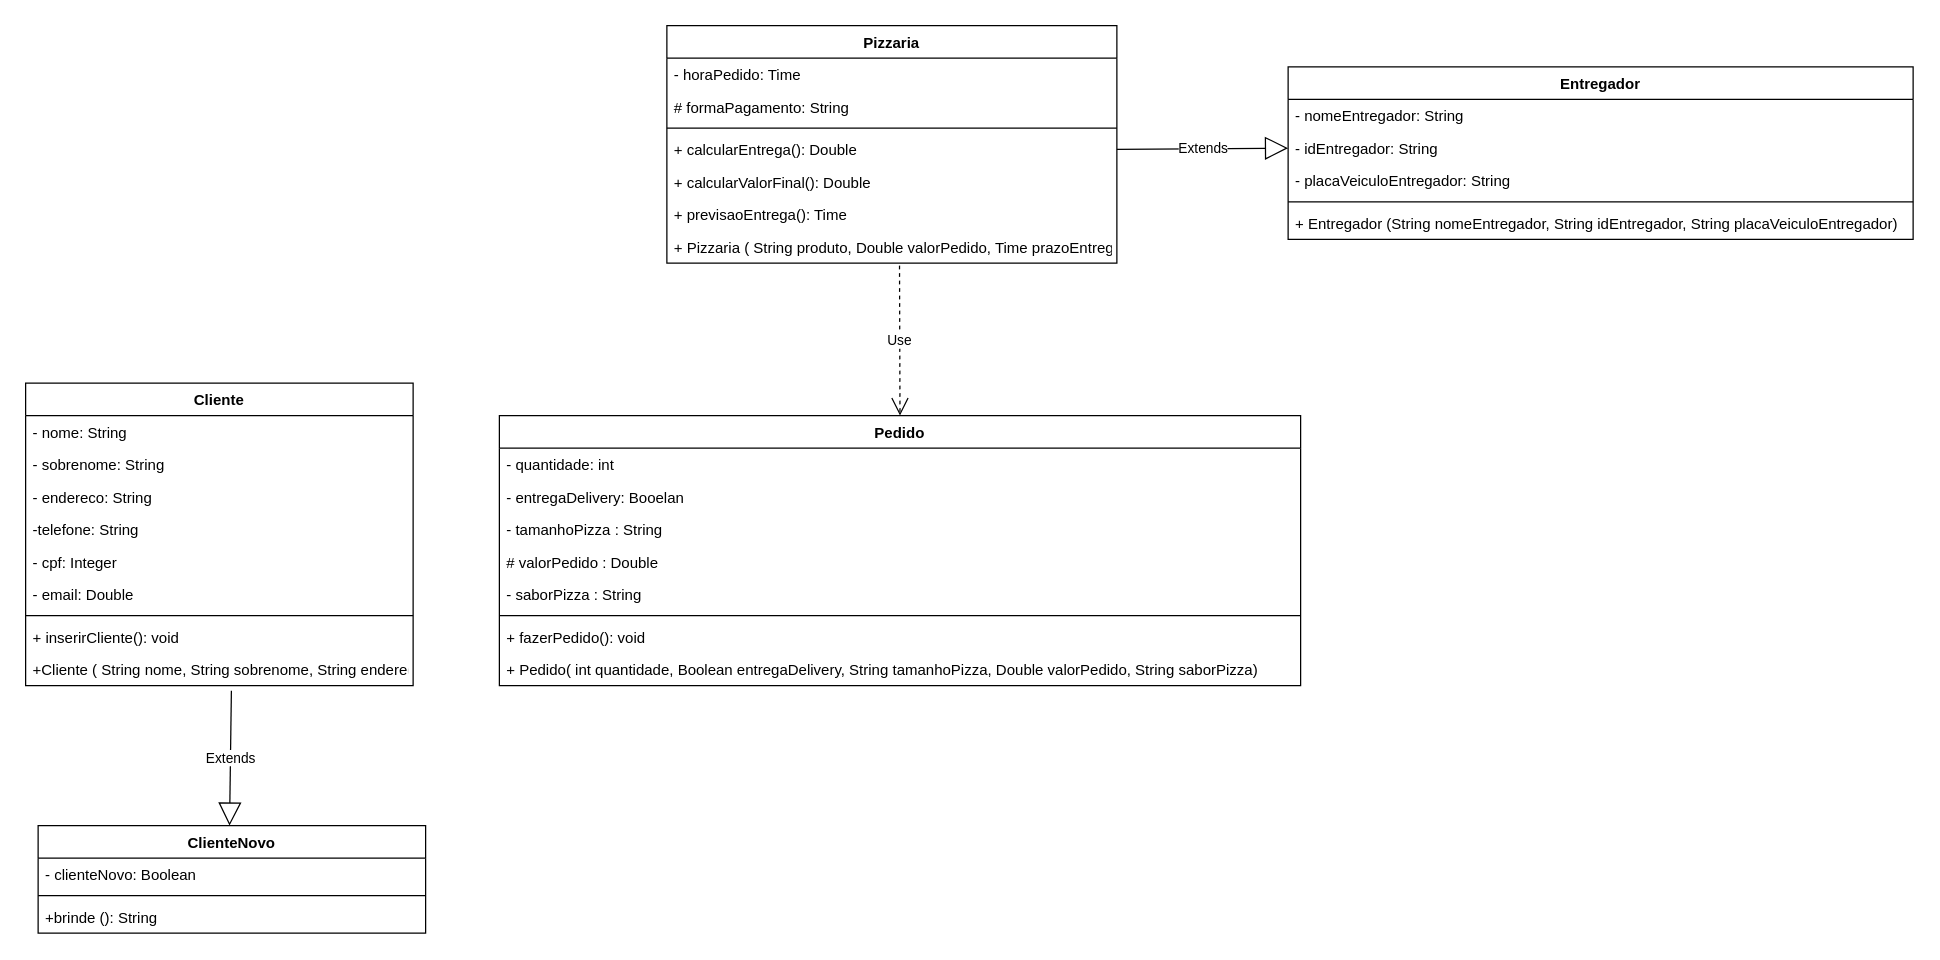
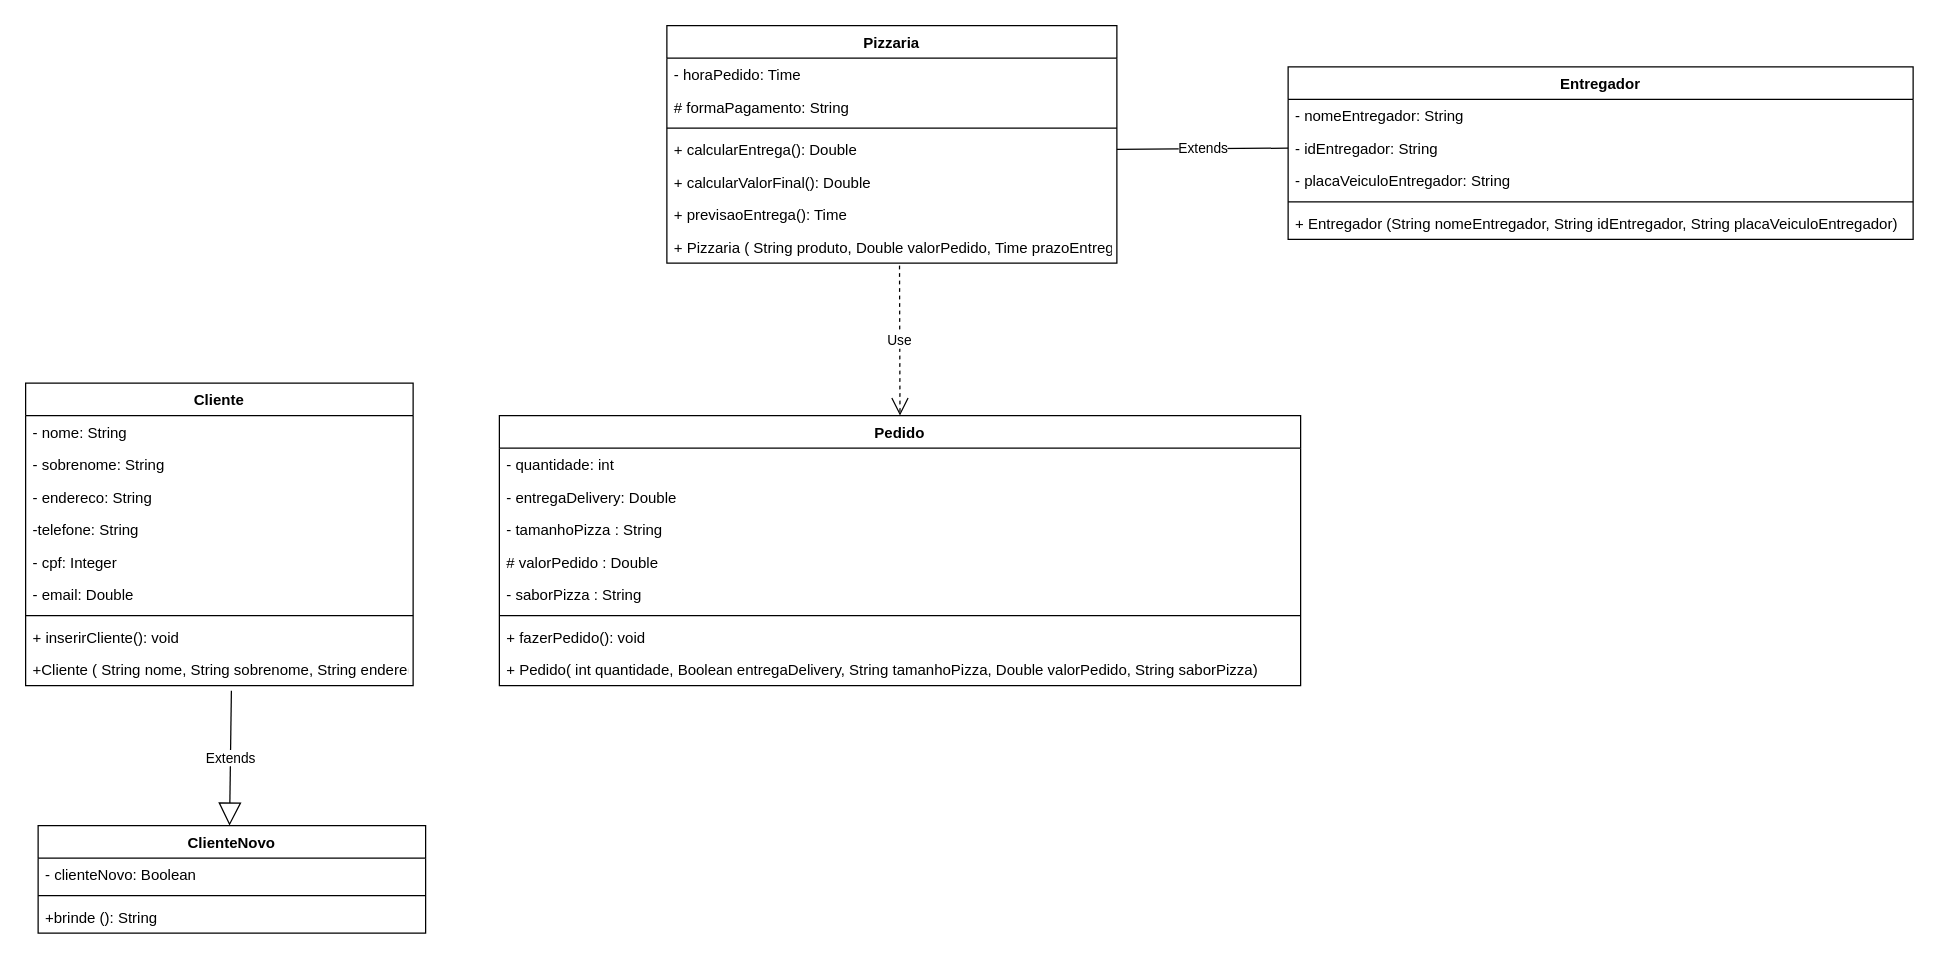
  <mxCell id="0" />
  <mxCell id="1" parent="0" />
  <mxCell id="2" value="Pedido" style="swimlane;fontStyle=1;align=center;verticalAlign=top;childLayout=stackLayout;horizontal=1;startSize=26;horizontalStack=0;resizeParent=1;resizeParentMax=0;resizeLast=0;collapsible=1;marginBottom=0;" parent="1" vertex="1"><mxGeometry x="399" y="332" width="641" height="216" as="geometry" /></mxCell>
  <mxCell id="3" value="- quantidade: int" style="text;strokeColor=none;fillColor=none;align=left;verticalAlign=top;spacingLeft=4;spacingRight=4;overflow=hidden;rotatable=0;points=[[0,0.5],[1,0.5]];portConstraint=eastwest;" parent="2" vertex="1"><mxGeometry y="26" width="641" height="26" as="geometry" /></mxCell>
- <mxCell id="4" value="- entregaDelivery: Booelan" style="text;strokeColor=none;fillColor=none;align=left;verticalAlign=top;spacingLeft=4;spacingRight=4;overflow=hidden;rotatable=0;points=[[0,0.5],[1,0.5]];portConstraint=eastwest;" parent="2" vertex="1"><mxGeometry y="52" width="641" height="26" as="geometry" /></mxCell>
+ <mxCell id="4" value="- entregaDelivery: Double" style="text;strokeColor=none;fillColor=none;align=left;verticalAlign=top;spacingLeft=4;spacingRight=4;overflow=hidden;rotatable=0;points=[[0,0.5],[1,0.5]];portConstraint=eastwest;" parent="2" vertex="1"><mxGeometry y="52" width="641" height="26" as="geometry" /></mxCell>
  <mxCell id="5" value="- tamanhoPizza : String" style="text;strokeColor=none;fillColor=none;align=left;verticalAlign=top;spacingLeft=4;spacingRight=4;overflow=hidden;rotatable=0;points=[[0,0.5],[1,0.5]];portConstraint=eastwest;" parent="2" vertex="1"><mxGeometry y="78" width="641" height="26" as="geometry" /></mxCell>
  <mxCell id="6" value="# valorPedido : Double" style="text;strokeColor=none;fillColor=none;align=left;verticalAlign=top;spacingLeft=4;spacingRight=4;overflow=hidden;rotatable=0;points=[[0,0.5],[1,0.5]];portConstraint=eastwest;" parent="2" vertex="1"><mxGeometry y="104" width="641" height="26" as="geometry" /></mxCell>
  <mxCell id="7" value="- saborPizza : String" style="text;strokeColor=none;fillColor=none;align=left;verticalAlign=top;spacingLeft=4;spacingRight=4;overflow=hidden;rotatable=0;points=[[0,0.5],[1,0.5]];portConstraint=eastwest;" parent="2" vertex="1"><mxGeometry y="130" width="641" height="26" as="geometry" /></mxCell>
  <mxCell id="8" value="" style="line;strokeWidth=1;fillColor=none;align=left;verticalAlign=middle;spacingTop=-1;spacingLeft=3;spacingRight=3;rotatable=0;labelPosition=right;points=[];portConstraint=eastwest;" parent="2" vertex="1"><mxGeometry y="156" width="641" height="8" as="geometry" /></mxCell>
  <mxCell id="9" value="+ fazerPedido(): void" style="text;strokeColor=none;fillColor=none;align=left;verticalAlign=top;spacingLeft=4;spacingRight=4;overflow=hidden;rotatable=0;points=[[0,0.5],[1,0.5]];portConstraint=eastwest;" vertex="1" parent="2"><mxGeometry y="164" width="641" height="26" as="geometry" /></mxCell>
  <mxCell id="10" value="+ Pedido( int quantidade, Boolean entregaDelivery, String tamanhoPizza, Double valorPedido, String saborPizza)" style="text;strokeColor=none;fillColor=none;align=left;verticalAlign=top;spacingLeft=4;spacingRight=4;overflow=hidden;rotatable=0;points=[[0,0.5],[1,0.5]];portConstraint=eastwest;" vertex="1" parent="2"><mxGeometry y="190" width="641" height="26" as="geometry" /></mxCell>
  <mxCell id="11" value="Cliente" style="swimlane;fontStyle=1;align=center;verticalAlign=top;childLayout=stackLayout;horizontal=1;startSize=26;horizontalStack=0;resizeParent=1;resizeParentMax=0;resizeLast=0;collapsible=1;marginBottom=0;" parent="1" vertex="1"><mxGeometry x="20" y="306" width="310" height="242" as="geometry" /></mxCell>
  <mxCell id="12" value="- nome: String" style="text;strokeColor=none;fillColor=none;align=left;verticalAlign=top;spacingLeft=4;spacingRight=4;overflow=hidden;rotatable=0;points=[[0,0.5],[1,0.5]];portConstraint=eastwest;" parent="11" vertex="1"><mxGeometry y="26" width="310" height="26" as="geometry" /></mxCell>
  <mxCell id="13" value="- sobrenome: String" style="text;strokeColor=none;fillColor=none;align=left;verticalAlign=top;spacingLeft=4;spacingRight=4;overflow=hidden;rotatable=0;points=[[0,0.5],[1,0.5]];portConstraint=eastwest;" parent="11" vertex="1"><mxGeometry y="52" width="310" height="26" as="geometry" /></mxCell>
  <mxCell id="14" value="- endereco: String" style="text;strokeColor=none;fillColor=none;align=left;verticalAlign=top;spacingLeft=4;spacingRight=4;overflow=hidden;rotatable=0;points=[[0,0.5],[1,0.5]];portConstraint=eastwest;" parent="11" vertex="1"><mxGeometry y="78" width="310" height="26" as="geometry" /></mxCell>
  <mxCell id="15" value="-telefone: String" style="text;strokeColor=none;fillColor=none;align=left;verticalAlign=top;spacingLeft=4;spacingRight=4;overflow=hidden;rotatable=0;points=[[0,0.5],[1,0.5]];portConstraint=eastwest;" parent="11" vertex="1"><mxGeometry y="104" width="310" height="26" as="geometry" /></mxCell>
  <mxCell id="16" value="- cpf: Integer " style="text;strokeColor=none;fillColor=none;align=left;verticalAlign=top;spacingLeft=4;spacingRight=4;overflow=hidden;rotatable=0;points=[[0,0.5],[1,0.5]];portConstraint=eastwest;" parent="11" vertex="1"><mxGeometry y="130" width="310" height="26" as="geometry" /></mxCell>
  <mxCell id="17" value="- email: Double" style="text;strokeColor=none;fillColor=none;align=left;verticalAlign=top;spacingLeft=4;spacingRight=4;overflow=hidden;rotatable=0;points=[[0,0.5],[1,0.5]];portConstraint=eastwest;" parent="11" vertex="1"><mxGeometry y="156" width="310" height="26" as="geometry" /></mxCell>
  <mxCell id="18" value="" style="line;strokeWidth=1;fillColor=none;align=left;verticalAlign=middle;spacingTop=-1;spacingLeft=3;spacingRight=3;rotatable=0;labelPosition=right;points=[];portConstraint=eastwest;" parent="11" vertex="1"><mxGeometry y="182" width="310" height="8" as="geometry" /></mxCell>
  <mxCell id="19" value="+ inserirCliente(): void" style="text;strokeColor=none;fillColor=none;align=left;verticalAlign=top;spacingLeft=4;spacingRight=4;overflow=hidden;rotatable=0;points=[[0,0.5],[1,0.5]];portConstraint=eastwest;" parent="11" vertex="1"><mxGeometry y="190" width="310" height="26" as="geometry" /></mxCell>
  <mxCell id="20" value="+Cliente ( String nome, String sobrenome, String endereco, String telefone, Integer cpf, String email)" style="text;strokeColor=none;fillColor=none;align=left;verticalAlign=top;spacingLeft=4;spacingRight=4;overflow=hidden;rotatable=0;points=[[0,0.5],[1,0.5]];portConstraint=eastwest;" vertex="1" parent="11"><mxGeometry y="216" width="310" height="26" as="geometry" /></mxCell>
  <mxCell id="21" value="Pizzaria" style="swimlane;fontStyle=1;align=center;verticalAlign=top;childLayout=stackLayout;horizontal=1;startSize=26;horizontalStack=0;resizeParent=1;resizeParentMax=0;resizeLast=0;collapsible=1;marginBottom=0;" parent="1" vertex="1"><mxGeometry x="533" y="20" width="360" height="190" as="geometry" /></mxCell>
  <mxCell id="22" value="- horaPedido: Time" style="text;strokeColor=none;fillColor=none;align=left;verticalAlign=top;spacingLeft=4;spacingRight=4;overflow=hidden;rotatable=0;points=[[0,0.5],[1,0.5]];portConstraint=eastwest;" parent="21" vertex="1"><mxGeometry y="26" width="360" height="26" as="geometry" /></mxCell>
  <mxCell id="23" value="# formaPagamento: String" style="text;strokeColor=none;fillColor=none;align=left;verticalAlign=top;spacingLeft=4;spacingRight=4;overflow=hidden;rotatable=0;points=[[0,0.5],[1,0.5]];portConstraint=eastwest;" parent="21" vertex="1"><mxGeometry y="52" width="360" height="26" as="geometry" /></mxCell>
  <mxCell id="24" value="" style="line;strokeWidth=1;fillColor=none;align=left;verticalAlign=middle;spacingTop=-1;spacingLeft=3;spacingRight=3;rotatable=0;labelPosition=right;points=[];portConstraint=eastwest;" parent="21" vertex="1"><mxGeometry y="78" width="360" height="8" as="geometry" /></mxCell>
  <mxCell id="25" value="+ calcularEntrega(): Double" style="text;strokeColor=none;fillColor=none;align=left;verticalAlign=top;spacingLeft=4;spacingRight=4;overflow=hidden;rotatable=0;points=[[0,0.5],[1,0.5]];portConstraint=eastwest;" parent="21" vertex="1"><mxGeometry y="86" width="360" height="26" as="geometry" /></mxCell>
  <mxCell id="26" value="+ calcularValorFinal(): Double" style="text;strokeColor=none;fillColor=none;align=left;verticalAlign=top;spacingLeft=4;spacingRight=4;overflow=hidden;rotatable=0;points=[[0,0.5],[1,0.5]];portConstraint=eastwest;" parent="21" vertex="1"><mxGeometry y="112" width="360" height="26" as="geometry" /></mxCell>
  <mxCell id="27" value="+ previsaoEntrega(): Time" style="text;strokeColor=none;fillColor=none;align=left;verticalAlign=top;spacingLeft=4;spacingRight=4;overflow=hidden;rotatable=0;points=[[0,0.5],[1,0.5]];portConstraint=eastwest;" vertex="1" parent="21"><mxGeometry y="138" width="360" height="26" as="geometry" /></mxCell>
  <mxCell id="28" value="+ Pizzaria ( String produto, Double valorPedido, Time prazoEntrega) : void" style="text;strokeColor=none;fillColor=none;align=left;verticalAlign=top;spacingLeft=4;spacingRight=4;overflow=hidden;rotatable=0;points=[[0,0.5],[1,0.5]];portConstraint=eastwest;" parent="21" vertex="1"><mxGeometry y="164" width="360" height="26" as="geometry" /></mxCell>
  <mxCell id="29" value="Entregador" style="swimlane;fontStyle=1;align=center;verticalAlign=top;childLayout=stackLayout;horizontal=1;startSize=26;horizontalStack=0;resizeParent=1;resizeParentMax=0;resizeLast=0;collapsible=1;marginBottom=0;" parent="1" vertex="1"><mxGeometry x="1030" y="53" width="500" height="138" as="geometry" /></mxCell>
  <mxCell id="30" value="- nomeEntregador: String" style="text;strokeColor=none;fillColor=none;align=left;verticalAlign=top;spacingLeft=4;spacingRight=4;overflow=hidden;rotatable=0;points=[[0,0.5],[1,0.5]];portConstraint=eastwest;" parent="29" vertex="1"><mxGeometry y="26" width="500" height="26" as="geometry" /></mxCell>
  <mxCell id="31" value="- idEntregador: String" style="text;strokeColor=none;fillColor=none;align=left;verticalAlign=top;spacingLeft=4;spacingRight=4;overflow=hidden;rotatable=0;points=[[0,0.5],[1,0.5]];portConstraint=eastwest;" parent="29" vertex="1"><mxGeometry y="52" width="500" height="26" as="geometry" /></mxCell>
  <mxCell id="32" value="- placaVeiculoEntregador: String " style="text;strokeColor=none;fillColor=none;align=left;verticalAlign=top;spacingLeft=4;spacingRight=4;overflow=hidden;rotatable=0;points=[[0,0.5],[1,0.5]];portConstraint=eastwest;" parent="29" vertex="1"><mxGeometry y="78" width="500" height="26" as="geometry" /></mxCell>
  <mxCell id="33" value="" style="line;strokeWidth=1;fillColor=none;align=left;verticalAlign=middle;spacingTop=-1;spacingLeft=3;spacingRight=3;rotatable=0;labelPosition=right;points=[];portConstraint=eastwest;" parent="29" vertex="1"><mxGeometry y="104" width="500" height="8" as="geometry" /></mxCell>
  <mxCell id="34" value="+ Entregador (String nomeEntregador, String idEntregador, String placaVeiculoEntregador)" style="text;strokeColor=none;fillColor=none;align=left;verticalAlign=top;spacingLeft=4;spacingRight=4;overflow=hidden;rotatable=0;points=[[0,0.5],[1,0.5]];portConstraint=eastwest;" parent="29" vertex="1"><mxGeometry y="112" width="500" height="26" as="geometry" /></mxCell>
- <mxCell id="35" value="Extends" style="endArrow=block;endSize=16;endFill=0;html=1;rounded=0;entryX=0;entryY=0.5;entryDx=0;entryDy=0;exitX=1;exitY=0.5;exitDx=0;exitDy=0;" parent="1" source="25" target="31" edge="1"><mxGeometry width="160" relative="1" as="geometry"><mxPoint x="830" y="101" as="sourcePoint" /><mxPoint x="790" y="270" as="targetPoint" /><Array as="points" /></mxGeometry></mxCell>
+ <mxCell id="35" value="Extends" style="endArrow=none;endSize=16;endFill=0;html=1;rounded=0;entryX=0;entryY=0.5;entryDx=0;entryDy=0;exitX=1;exitY=0.5;exitDx=0;exitDy=0;" parent="1" source="25" target="31" edge="1"><mxGeometry width="160" relative="1" as="geometry"><mxPoint x="830" y="101" as="sourcePoint" /><mxPoint x="790" y="270" as="targetPoint" /><Array as="points" /></mxGeometry></mxCell>
  <mxCell id="36" value="Use" style="endArrow=open;endSize=12;dashed=1;html=1;rounded=0;exitX=0.517;exitY=1.077;exitDx=0;exitDy=0;exitPerimeter=0;entryX=0.5;entryY=0;entryDx=0;entryDy=0;" parent="1" source="28" target="2" edge="1"><mxGeometry width="160" relative="1" as="geometry"><mxPoint x="630" y="280" as="sourcePoint" /><mxPoint x="790" y="280" as="targetPoint" /></mxGeometry></mxCell>
  <mxCell id="37" value="Extends" style="endArrow=block;endSize=16;endFill=0;html=1;rounded=0;entryX=0.494;entryY=0;entryDx=0;entryDy=0;entryPerimeter=0;exitX=0.531;exitY=1.159;exitDx=0;exitDy=0;exitPerimeter=0;" parent="1" source="20" target="38" edge="1"><mxGeometry width="160" relative="1" as="geometry"><mxPoint x="183" y="570" as="sourcePoint" /><mxPoint x="183.06" y="654.96" as="targetPoint" /></mxGeometry></mxCell>
  <mxCell id="38" value="ClienteNovo" style="swimlane;fontStyle=1;align=center;verticalAlign=top;childLayout=stackLayout;horizontal=1;startSize=26;horizontalStack=0;resizeParent=1;resizeParentMax=0;resizeLast=0;collapsible=1;marginBottom=0;" vertex="1" parent="1"><mxGeometry x="30" y="660" width="310" height="86" as="geometry" /></mxCell>
  <mxCell id="39" value="- clienteNovo: Boolean" style="text;strokeColor=none;fillColor=none;align=left;verticalAlign=top;spacingLeft=4;spacingRight=4;overflow=hidden;rotatable=0;points=[[0,0.5],[1,0.5]];portConstraint=eastwest;" vertex="1" parent="38"><mxGeometry y="26" width="310" height="26" as="geometry" /></mxCell>
  <mxCell id="40" value="" style="line;strokeWidth=1;fillColor=none;align=left;verticalAlign=middle;spacingTop=-1;spacingLeft=3;spacingRight=3;rotatable=0;labelPosition=right;points=[];portConstraint=eastwest;" vertex="1" parent="38"><mxGeometry y="52" width="310" height="8" as="geometry" /></mxCell>
  <mxCell id="41" value="+brinde (): String" style="text;strokeColor=none;fillColor=none;align=left;verticalAlign=top;spacingLeft=4;spacingRight=4;overflow=hidden;rotatable=0;points=[[0,0.5],[1,0.5]];portConstraint=eastwest;" vertex="1" parent="38"><mxGeometry y="60" width="310" height="26" as="geometry" /></mxCell>
